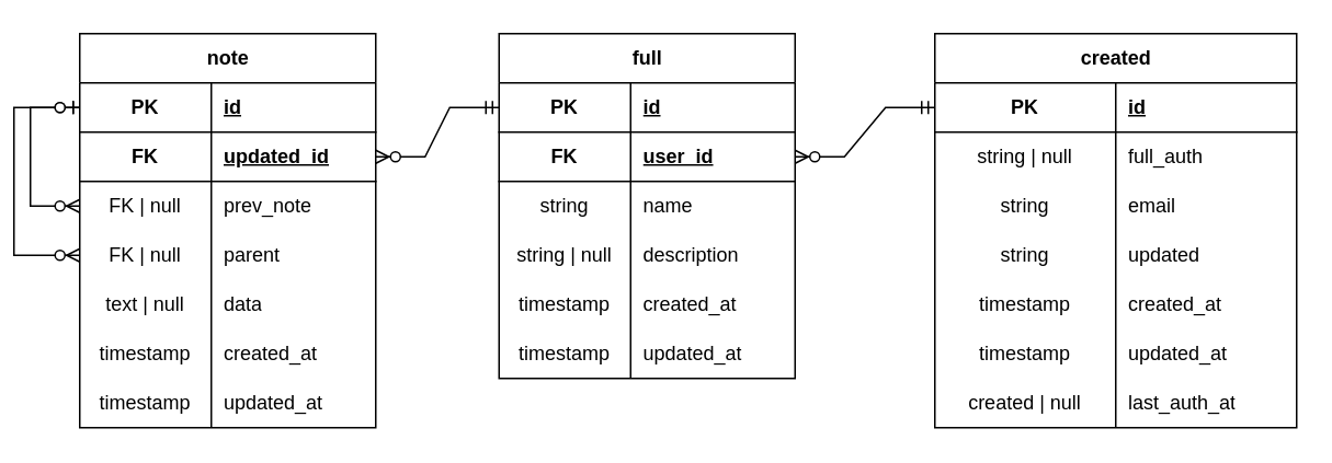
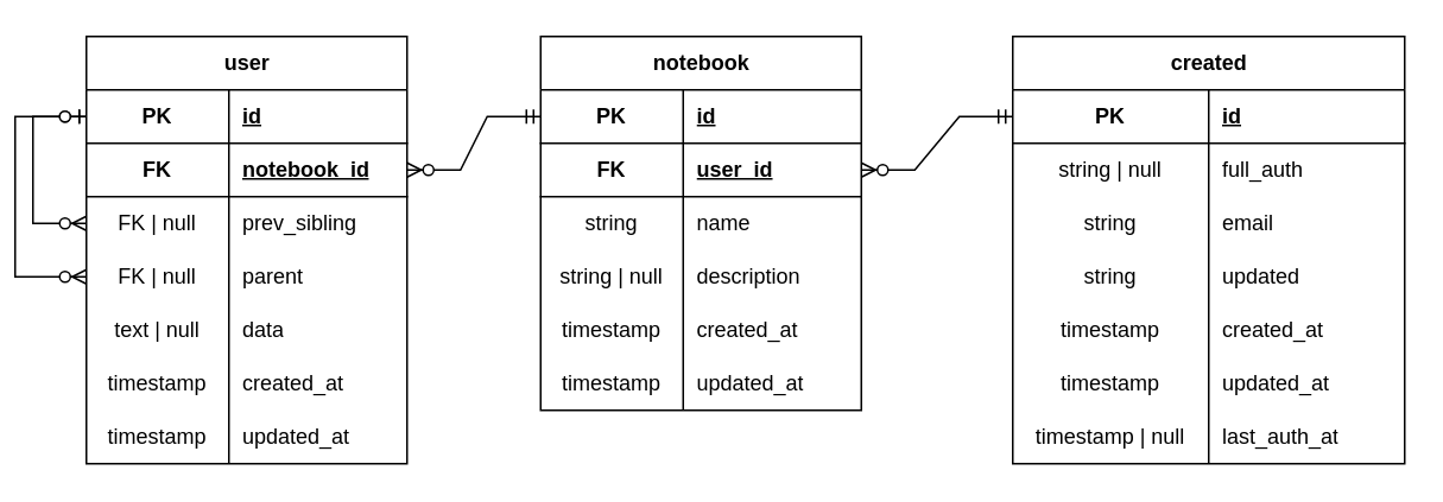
  <mxCell id="0" />
  <mxCell id="1" parent="0" />
- <mxCell id="2" value="note" style="shape=table;startSize=30;container=1;collapsible=1;childLayout=tableLayout;fixedRows=1;rowLines=0;fontStyle=1;align=center;resizeLast=1;html=1;" parent="1" vertex="1"><mxGeometry x="20" y="20" width="180" height="240" as="geometry" /></mxCell>
+ <mxCell id="2" value="user" style="shape=table;startSize=30;container=1;collapsible=1;childLayout=tableLayout;fixedRows=1;rowLines=0;fontStyle=1;align=center;resizeLast=1;html=1;" parent="1" vertex="1"><mxGeometry x="20" y="20" width="180" height="240" as="geometry" /></mxCell>
  <mxCell id="3" value="" style="shape=tableRow;horizontal=0;startSize=0;swimlaneHead=0;swimlaneBody=0;fillColor=none;collapsible=0;dropTarget=0;points=[[0,0.5],[1,0.5]];portConstraint=eastwest;top=0;left=0;right=0;bottom=1;" parent="2" vertex="1"><mxGeometry y="30" width="180" height="30" as="geometry" /></mxCell>
  <mxCell id="4" value="PK" style="shape=partialRectangle;connectable=0;fillColor=none;top=0;left=0;bottom=0;right=0;fontStyle=1;overflow=hidden;whiteSpace=wrap;html=1;" parent="3" vertex="1"><mxGeometry width="80" height="30" as="geometry"><mxRectangle width="80" height="30" as="alternateBounds" /></mxGeometry></mxCell>
  <mxCell id="5" value="id" style="shape=partialRectangle;connectable=0;fillColor=none;top=0;left=0;bottom=0;right=0;align=left;spacingLeft=6;fontStyle=5;overflow=hidden;whiteSpace=wrap;html=1;" parent="3" vertex="1"><mxGeometry x="80" width="100" height="30" as="geometry"><mxRectangle width="100" height="30" as="alternateBounds" /></mxGeometry></mxCell>
  <mxCell id="6" value="" style="shape=tableRow;horizontal=0;startSize=0;swimlaneHead=0;swimlaneBody=0;fillColor=none;collapsible=0;dropTarget=0;points=[[0,0.5],[1,0.5]];portConstraint=eastwest;top=0;left=0;right=0;bottom=1;" parent="2" vertex="1"><mxGeometry y="60" width="180" height="30" as="geometry" /></mxCell>
  <mxCell id="7" value="FK" style="shape=partialRectangle;connectable=0;fillColor=none;top=0;left=0;bottom=0;right=0;fontStyle=1;overflow=hidden;whiteSpace=wrap;html=1;" parent="6" vertex="1"><mxGeometry width="80" height="30" as="geometry"><mxRectangle width="80" height="30" as="alternateBounds" /></mxGeometry></mxCell>
- <mxCell id="8" value="updated_id" style="shape=partialRectangle;connectable=0;fillColor=none;top=0;left=0;bottom=0;right=0;align=left;spacingLeft=6;fontStyle=5;overflow=hidden;whiteSpace=wrap;html=1;" parent="6" vertex="1"><mxGeometry x="80" width="100" height="30" as="geometry"><mxRectangle width="100" height="30" as="alternateBounds" /></mxGeometry></mxCell>
+ <mxCell id="8" value="notebook_id" style="shape=partialRectangle;connectable=0;fillColor=none;top=0;left=0;bottom=0;right=0;align=left;spacingLeft=6;fontStyle=5;overflow=hidden;whiteSpace=wrap;html=1;" parent="6" vertex="1"><mxGeometry x="80" width="100" height="30" as="geometry"><mxRectangle width="100" height="30" as="alternateBounds" /></mxGeometry></mxCell>
  <mxCell id="9" value="" style="shape=tableRow;horizontal=0;startSize=0;swimlaneHead=0;swimlaneBody=0;fillColor=none;collapsible=0;dropTarget=0;points=[[0,0.5],[1,0.5]];portConstraint=eastwest;top=0;left=0;right=0;bottom=0;" parent="2" vertex="1"><mxGeometry y="90" width="180" height="30" as="geometry" /></mxCell>
  <mxCell id="10" value="FK | null" style="shape=partialRectangle;connectable=0;fillColor=none;top=0;left=0;bottom=0;right=0;editable=1;overflow=hidden;whiteSpace=wrap;html=1;" parent="9" vertex="1"><mxGeometry width="80" height="30" as="geometry"><mxRectangle width="80" height="30" as="alternateBounds" /></mxGeometry></mxCell>
- <mxCell id="11" value="prev_note" style="shape=partialRectangle;connectable=0;fillColor=none;top=0;left=0;bottom=0;right=0;align=left;spacingLeft=6;overflow=hidden;whiteSpace=wrap;html=1;" parent="9" vertex="1"><mxGeometry x="80" width="100" height="30" as="geometry"><mxRectangle width="100" height="30" as="alternateBounds" /></mxGeometry></mxCell>
+ <mxCell id="11" value="prev_sibling" style="shape=partialRectangle;connectable=0;fillColor=none;top=0;left=0;bottom=0;right=0;align=left;spacingLeft=6;overflow=hidden;whiteSpace=wrap;html=1;" parent="9" vertex="1"><mxGeometry x="80" width="100" height="30" as="geometry"><mxRectangle width="100" height="30" as="alternateBounds" /></mxGeometry></mxCell>
  <mxCell id="12" value="" style="shape=tableRow;horizontal=0;startSize=0;swimlaneHead=0;swimlaneBody=0;fillColor=none;collapsible=0;dropTarget=0;points=[[0,0.5],[1,0.5]];portConstraint=eastwest;top=0;left=0;right=0;bottom=0;" parent="2" vertex="1"><mxGeometry y="120" width="180" height="30" as="geometry" /></mxCell>
  <mxCell id="13" value="FK | null" style="shape=partialRectangle;connectable=0;fillColor=none;top=0;left=0;bottom=0;right=0;editable=1;overflow=hidden;whiteSpace=wrap;html=1;" parent="12" vertex="1"><mxGeometry width="80" height="30" as="geometry"><mxRectangle width="80" height="30" as="alternateBounds" /></mxGeometry></mxCell>
  <mxCell id="14" value="parent" style="shape=partialRectangle;connectable=0;fillColor=none;top=0;left=0;bottom=0;right=0;align=left;spacingLeft=6;overflow=hidden;whiteSpace=wrap;html=1;" parent="12" vertex="1"><mxGeometry x="80" width="100" height="30" as="geometry"><mxRectangle width="100" height="30" as="alternateBounds" /></mxGeometry></mxCell>
  <mxCell id="15" value="" style="shape=tableRow;horizontal=0;startSize=0;swimlaneHead=0;swimlaneBody=0;fillColor=none;collapsible=0;dropTarget=0;points=[[0,0.5],[1,0.5]];portConstraint=eastwest;top=0;left=0;right=0;bottom=0;" parent="2" vertex="1"><mxGeometry y="150" width="180" height="30" as="geometry" /></mxCell>
  <mxCell id="16" value="text | null" style="shape=partialRectangle;connectable=0;fillColor=none;top=0;left=0;bottom=0;right=0;editable=1;overflow=hidden;whiteSpace=wrap;html=1;" parent="15" vertex="1"><mxGeometry width="80" height="30" as="geometry"><mxRectangle width="80" height="30" as="alternateBounds" /></mxGeometry></mxCell>
  <mxCell id="17" value="data" style="shape=partialRectangle;connectable=0;fillColor=none;top=0;left=0;bottom=0;right=0;align=left;spacingLeft=6;overflow=hidden;whiteSpace=wrap;html=1;" parent="15" vertex="1"><mxGeometry x="80" width="100" height="30" as="geometry"><mxRectangle width="100" height="30" as="alternateBounds" /></mxGeometry></mxCell>
  <mxCell id="18" style="shape=tableRow;horizontal=0;startSize=0;swimlaneHead=0;swimlaneBody=0;fillColor=none;collapsible=0;dropTarget=0;points=[[0,0.5],[1,0.5]];portConstraint=eastwest;top=0;left=0;right=0;bottom=0;" parent="2" vertex="1"><mxGeometry y="180" width="180" height="30" as="geometry" /></mxCell>
  <mxCell id="19" value="timestamp" style="shape=partialRectangle;connectable=0;fillColor=none;top=0;left=0;bottom=0;right=0;editable=1;overflow=hidden;whiteSpace=wrap;html=1;" parent="18" vertex="1"><mxGeometry width="80" height="30" as="geometry"><mxRectangle width="80" height="30" as="alternateBounds" /></mxGeometry></mxCell>
  <mxCell id="20" value="created_at" style="shape=partialRectangle;connectable=0;fillColor=none;top=0;left=0;bottom=0;right=0;align=left;spacingLeft=6;overflow=hidden;whiteSpace=wrap;html=1;" parent="18" vertex="1"><mxGeometry x="80" width="100" height="30" as="geometry"><mxRectangle width="100" height="30" as="alternateBounds" /></mxGeometry></mxCell>
  <mxCell id="21" style="shape=tableRow;horizontal=0;startSize=0;swimlaneHead=0;swimlaneBody=0;fillColor=none;collapsible=0;dropTarget=0;points=[[0,0.5],[1,0.5]];portConstraint=eastwest;top=0;left=0;right=0;bottom=0;" parent="2" vertex="1"><mxGeometry y="210" width="180" height="30" as="geometry" /></mxCell>
  <mxCell id="22" value="timestamp" style="shape=partialRectangle;connectable=0;fillColor=none;top=0;left=0;bottom=0;right=0;editable=1;overflow=hidden;whiteSpace=wrap;html=1;" parent="21" vertex="1"><mxGeometry width="80" height="30" as="geometry"><mxRectangle width="80" height="30" as="alternateBounds" /></mxGeometry></mxCell>
  <mxCell id="23" value="updated_at" style="shape=partialRectangle;connectable=0;fillColor=none;top=0;left=0;bottom=0;right=0;align=left;spacingLeft=6;overflow=hidden;whiteSpace=wrap;html=1;" parent="21" vertex="1"><mxGeometry x="80" width="100" height="30" as="geometry"><mxRectangle width="100" height="30" as="alternateBounds" /></mxGeometry></mxCell>
  <mxCell id="24" value="" style="fontSize=12;html=1;endArrow=ERzeroToMany;startArrow=ERzeroToOne;rounded=0;entryX=0;entryY=0.5;entryDx=0;entryDy=0;exitX=0;exitY=0.5;exitDx=0;exitDy=0;edgeStyle=elbowEdgeStyle;" parent="2" source="3" target="9" edge="1"><mxGeometry width="100" height="100" relative="1" as="geometry"><mxPoint x="-53.6" y="90.54" as="sourcePoint" /><mxPoint x="-50" y="29.46" as="targetPoint" /><Array as="points"><mxPoint x="-30" y="80" /></Array></mxGeometry></mxCell>
  <mxCell id="25" value="" style="fontSize=12;html=1;endArrow=ERzeroToMany;startArrow=ERzeroToOne;rounded=0;entryX=0;entryY=0.5;entryDx=0;entryDy=0;exitX=0;exitY=0.5;exitDx=0;exitDy=0;edgeStyle=elbowEdgeStyle;" parent="2" source="3" target="12" edge="1"><mxGeometry width="100" height="100" relative="1" as="geometry"><mxPoint x="-10" y="75" as="sourcePoint" /><mxPoint x="-10" y="135" as="targetPoint" /><Array as="points"><mxPoint x="-40" y="110" /></Array></mxGeometry></mxCell>
- <mxCell id="26" value="full" style="shape=table;startSize=30;container=1;collapsible=1;childLayout=tableLayout;fixedRows=1;rowLines=0;fontStyle=1;align=center;resizeLast=1;html=1;" parent="1" vertex="1"><mxGeometry x="275" y="20" width="180" height="210" as="geometry" /></mxCell>
+ <mxCell id="26" value="notebook" style="shape=table;startSize=30;container=1;collapsible=1;childLayout=tableLayout;fixedRows=1;rowLines=0;fontStyle=1;align=center;resizeLast=1;html=1;" parent="1" vertex="1"><mxGeometry x="275" y="20" width="180" height="210" as="geometry" /></mxCell>
  <mxCell id="27" value="" style="shape=tableRow;horizontal=0;startSize=0;swimlaneHead=0;swimlaneBody=0;fillColor=none;collapsible=0;dropTarget=0;points=[[0,0.5],[1,0.5]];portConstraint=eastwest;top=0;left=0;right=0;bottom=1;" parent="26" vertex="1"><mxGeometry y="30" width="180" height="30" as="geometry" /></mxCell>
  <mxCell id="28" value="PK" style="shape=partialRectangle;connectable=0;fillColor=none;top=0;left=0;bottom=0;right=0;fontStyle=1;overflow=hidden;whiteSpace=wrap;html=1;" parent="27" vertex="1"><mxGeometry width="80" height="30" as="geometry"><mxRectangle width="80" height="30" as="alternateBounds" /></mxGeometry></mxCell>
  <mxCell id="29" value="id" style="shape=partialRectangle;connectable=0;fillColor=none;top=0;left=0;bottom=0;right=0;align=left;spacingLeft=6;fontStyle=5;overflow=hidden;whiteSpace=wrap;html=1;" parent="27" vertex="1"><mxGeometry x="80" width="100" height="30" as="geometry"><mxRectangle width="100" height="30" as="alternateBounds" /></mxGeometry></mxCell>
  <mxCell id="30" value="" style="shape=tableRow;horizontal=0;startSize=0;swimlaneHead=0;swimlaneBody=0;fillColor=none;collapsible=0;dropTarget=0;points=[[0,0.5],[1,0.5]];portConstraint=eastwest;top=0;left=0;right=0;bottom=1;" parent="26" vertex="1"><mxGeometry y="60" width="180" height="30" as="geometry" /></mxCell>
  <mxCell id="31" value="FK" style="shape=partialRectangle;connectable=0;fillColor=none;top=0;left=0;bottom=0;right=0;fontStyle=1;overflow=hidden;whiteSpace=wrap;html=1;" parent="30" vertex="1"><mxGeometry width="80" height="30" as="geometry"><mxRectangle width="80" height="30" as="alternateBounds" /></mxGeometry></mxCell>
  <mxCell id="32" value="user_id" style="shape=partialRectangle;connectable=0;fillColor=none;top=0;left=0;bottom=0;right=0;align=left;spacingLeft=6;fontStyle=5;overflow=hidden;whiteSpace=wrap;html=1;" parent="30" vertex="1"><mxGeometry x="80" width="100" height="30" as="geometry"><mxRectangle width="100" height="30" as="alternateBounds" /></mxGeometry></mxCell>
  <mxCell id="33" value="" style="shape=tableRow;horizontal=0;startSize=0;swimlaneHead=0;swimlaneBody=0;fillColor=none;collapsible=0;dropTarget=0;points=[[0,0.5],[1,0.5]];portConstraint=eastwest;top=0;left=0;right=0;bottom=0;" parent="26" vertex="1"><mxGeometry y="90" width="180" height="30" as="geometry" /></mxCell>
  <mxCell id="34" value="string" style="shape=partialRectangle;connectable=0;fillColor=none;top=0;left=0;bottom=0;right=0;editable=1;overflow=hidden;whiteSpace=wrap;html=1;" parent="33" vertex="1"><mxGeometry width="80" height="30" as="geometry"><mxRectangle width="80" height="30" as="alternateBounds" /></mxGeometry></mxCell>
  <mxCell id="35" value="name" style="shape=partialRectangle;connectable=0;fillColor=none;top=0;left=0;bottom=0;right=0;align=left;spacingLeft=6;overflow=hidden;whiteSpace=wrap;html=1;" parent="33" vertex="1"><mxGeometry x="80" width="100" height="30" as="geometry"><mxRectangle width="100" height="30" as="alternateBounds" /></mxGeometry></mxCell>
  <mxCell id="36" value="" style="shape=tableRow;horizontal=0;startSize=0;swimlaneHead=0;swimlaneBody=0;fillColor=none;collapsible=0;dropTarget=0;points=[[0,0.5],[1,0.5]];portConstraint=eastwest;top=0;left=0;right=0;bottom=0;" parent="26" vertex="1"><mxGeometry y="120" width="180" height="30" as="geometry" /></mxCell>
  <mxCell id="37" value="string | null" style="shape=partialRectangle;connectable=0;fillColor=none;top=0;left=0;bottom=0;right=0;editable=1;overflow=hidden;whiteSpace=wrap;html=1;" parent="36" vertex="1"><mxGeometry width="80" height="30" as="geometry"><mxRectangle width="80" height="30" as="alternateBounds" /></mxGeometry></mxCell>
  <mxCell id="38" value="description" style="shape=partialRectangle;connectable=0;fillColor=none;top=0;left=0;bottom=0;right=0;align=left;spacingLeft=6;overflow=hidden;whiteSpace=wrap;html=1;" parent="36" vertex="1"><mxGeometry x="80" width="100" height="30" as="geometry"><mxRectangle width="100" height="30" as="alternateBounds" /></mxGeometry></mxCell>
  <mxCell id="39" value="" style="shape=tableRow;horizontal=0;startSize=0;swimlaneHead=0;swimlaneBody=0;fillColor=none;collapsible=0;dropTarget=0;points=[[0,0.5],[1,0.5]];portConstraint=eastwest;top=0;left=0;right=0;bottom=0;" parent="26" vertex="1"><mxGeometry y="150" width="180" height="30" as="geometry" /></mxCell>
  <mxCell id="40" value="timestamp" style="shape=partialRectangle;connectable=0;fillColor=none;top=0;left=0;bottom=0;right=0;editable=1;overflow=hidden;whiteSpace=wrap;html=1;" parent="39" vertex="1"><mxGeometry width="80" height="30" as="geometry"><mxRectangle width="80" height="30" as="alternateBounds" /></mxGeometry></mxCell>
  <mxCell id="41" value="created_at" style="shape=partialRectangle;connectable=0;fillColor=none;top=0;left=0;bottom=0;right=0;align=left;spacingLeft=6;overflow=hidden;whiteSpace=wrap;html=1;" parent="39" vertex="1"><mxGeometry x="80" width="100" height="30" as="geometry"><mxRectangle width="100" height="30" as="alternateBounds" /></mxGeometry></mxCell>
  <mxCell id="42" style="shape=tableRow;horizontal=0;startSize=0;swimlaneHead=0;swimlaneBody=0;fillColor=none;collapsible=0;dropTarget=0;points=[[0,0.5],[1,0.5]];portConstraint=eastwest;top=0;left=0;right=0;bottom=0;" parent="26" vertex="1"><mxGeometry y="180" width="180" height="30" as="geometry" /></mxCell>
  <mxCell id="43" value="timestamp" style="shape=partialRectangle;connectable=0;fillColor=none;top=0;left=0;bottom=0;right=0;editable=1;overflow=hidden;whiteSpace=wrap;html=1;" parent="42" vertex="1"><mxGeometry width="80" height="30" as="geometry"><mxRectangle width="80" height="30" as="alternateBounds" /></mxGeometry></mxCell>
  <mxCell id="44" value="updated_at" style="shape=partialRectangle;connectable=0;fillColor=none;top=0;left=0;bottom=0;right=0;align=left;spacingLeft=6;overflow=hidden;whiteSpace=wrap;html=1;" parent="42" vertex="1"><mxGeometry x="80" width="100" height="30" as="geometry"><mxRectangle width="100" height="30" as="alternateBounds" /></mxGeometry></mxCell>
  <mxCell id="45" value="created" style="shape=table;startSize=30;container=1;collapsible=1;childLayout=tableLayout;fixedRows=1;rowLines=0;fontStyle=1;align=center;resizeLast=1;html=1;" parent="1" vertex="1"><mxGeometry x="540" y="20" width="220" height="240" as="geometry" /></mxCell>
  <mxCell id="46" value="" style="shape=tableRow;horizontal=0;startSize=0;swimlaneHead=0;swimlaneBody=0;fillColor=none;collapsible=0;dropTarget=0;points=[[0,0.5],[1,0.5]];portConstraint=eastwest;top=0;left=0;right=0;bottom=1;" parent="45" vertex="1"><mxGeometry y="30" width="220" height="30" as="geometry" /></mxCell>
  <mxCell id="47" value="PK" style="shape=partialRectangle;connectable=0;fillColor=none;top=0;left=0;bottom=0;right=0;fontStyle=1;overflow=hidden;whiteSpace=wrap;html=1;" parent="46" vertex="1"><mxGeometry width="110" height="30" as="geometry"><mxRectangle width="110" height="30" as="alternateBounds" /></mxGeometry></mxCell>
  <mxCell id="48" value="id" style="shape=partialRectangle;connectable=0;fillColor=none;top=0;left=0;bottom=0;right=0;align=left;spacingLeft=6;fontStyle=5;overflow=hidden;whiteSpace=wrap;html=1;" parent="46" vertex="1"><mxGeometry x="110" width="110" height="30" as="geometry"><mxRectangle width="110" height="30" as="alternateBounds" /></mxGeometry></mxCell>
  <mxCell id="49" value="" style="shape=tableRow;horizontal=0;startSize=0;swimlaneHead=0;swimlaneBody=0;fillColor=none;collapsible=0;dropTarget=0;points=[[0,0.5],[1,0.5]];portConstraint=eastwest;top=0;left=0;right=0;bottom=0;" parent="45" vertex="1"><mxGeometry y="60" width="220" height="30" as="geometry" /></mxCell>
  <mxCell id="50" value="string | null" style="shape=partialRectangle;connectable=0;fillColor=none;top=0;left=0;bottom=0;right=0;editable=1;overflow=hidden;whiteSpace=wrap;html=1;" parent="49" vertex="1"><mxGeometry width="110" height="30" as="geometry"><mxRectangle width="110" height="30" as="alternateBounds" /></mxGeometry></mxCell>
  <mxCell id="51" value="full_auth" style="shape=partialRectangle;connectable=0;fillColor=none;top=0;left=0;bottom=0;right=0;align=left;spacingLeft=6;overflow=hidden;whiteSpace=wrap;html=1;" parent="49" vertex="1"><mxGeometry x="110" width="110" height="30" as="geometry"><mxRectangle width="110" height="30" as="alternateBounds" /></mxGeometry></mxCell>
  <mxCell id="52" value="" style="shape=tableRow;horizontal=0;startSize=0;swimlaneHead=0;swimlaneBody=0;fillColor=none;collapsible=0;dropTarget=0;points=[[0,0.5],[1,0.5]];portConstraint=eastwest;top=0;left=0;right=0;bottom=0;" parent="45" vertex="1"><mxGeometry y="90" width="220" height="30" as="geometry" /></mxCell>
  <mxCell id="53" value="string" style="shape=partialRectangle;connectable=0;fillColor=none;top=0;left=0;bottom=0;right=0;editable=1;overflow=hidden;whiteSpace=wrap;html=1;" parent="52" vertex="1"><mxGeometry width="110" height="30" as="geometry"><mxRectangle width="110" height="30" as="alternateBounds" /></mxGeometry></mxCell>
  <mxCell id="54" value="email" style="shape=partialRectangle;connectable=0;fillColor=none;top=0;left=0;bottom=0;right=0;align=left;spacingLeft=6;overflow=hidden;whiteSpace=wrap;html=1;" parent="52" vertex="1"><mxGeometry x="110" width="110" height="30" as="geometry"><mxRectangle width="110" height="30" as="alternateBounds" /></mxGeometry></mxCell>
  <mxCell id="55" value="" style="shape=tableRow;horizontal=0;startSize=0;swimlaneHead=0;swimlaneBody=0;fillColor=none;collapsible=0;dropTarget=0;points=[[0,0.5],[1,0.5]];portConstraint=eastwest;top=0;left=0;right=0;bottom=0;" parent="45" vertex="1"><mxGeometry y="120" width="220" height="30" as="geometry" /></mxCell>
  <mxCell id="56" value="string" style="shape=partialRectangle;connectable=0;fillColor=none;top=0;left=0;bottom=0;right=0;editable=1;overflow=hidden;whiteSpace=wrap;html=1;" parent="55" vertex="1"><mxGeometry width="110" height="30" as="geometry"><mxRectangle width="110" height="30" as="alternateBounds" /></mxGeometry></mxCell>
  <mxCell id="57" value="updated" style="shape=partialRectangle;connectable=0;fillColor=none;top=0;left=0;bottom=0;right=0;align=left;spacingLeft=6;overflow=hidden;whiteSpace=wrap;html=1;" parent="55" vertex="1"><mxGeometry x="110" width="110" height="30" as="geometry"><mxRectangle width="110" height="30" as="alternateBounds" /></mxGeometry></mxCell>
  <mxCell id="58" value="" style="shape=tableRow;horizontal=0;startSize=0;swimlaneHead=0;swimlaneBody=0;fillColor=none;collapsible=0;dropTarget=0;points=[[0,0.5],[1,0.5]];portConstraint=eastwest;top=0;left=0;right=0;bottom=0;" parent="45" vertex="1"><mxGeometry y="150" width="220" height="30" as="geometry" /></mxCell>
  <mxCell id="59" value="timestamp" style="shape=partialRectangle;connectable=0;fillColor=none;top=0;left=0;bottom=0;right=0;editable=1;overflow=hidden;whiteSpace=wrap;html=1;" parent="58" vertex="1"><mxGeometry width="110" height="30" as="geometry"><mxRectangle width="110" height="30" as="alternateBounds" /></mxGeometry></mxCell>
  <mxCell id="60" value="created_at" style="shape=partialRectangle;connectable=0;fillColor=none;top=0;left=0;bottom=0;right=0;align=left;spacingLeft=6;overflow=hidden;whiteSpace=wrap;html=1;" parent="58" vertex="1"><mxGeometry x="110" width="110" height="30" as="geometry"><mxRectangle width="110" height="30" as="alternateBounds" /></mxGeometry></mxCell>
  <mxCell id="61" value="" style="shape=tableRow;horizontal=0;startSize=0;swimlaneHead=0;swimlaneBody=0;fillColor=none;collapsible=0;dropTarget=0;points=[[0,0.5],[1,0.5]];portConstraint=eastwest;top=0;left=0;right=0;bottom=0;" parent="45" vertex="1"><mxGeometry y="180" width="220" height="30" as="geometry" /></mxCell>
  <mxCell id="62" value="timestamp" style="shape=partialRectangle;connectable=0;fillColor=none;top=0;left=0;bottom=0;right=0;editable=1;overflow=hidden;whiteSpace=wrap;html=1;" parent="61" vertex="1"><mxGeometry width="110" height="30" as="geometry"><mxRectangle width="110" height="30" as="alternateBounds" /></mxGeometry></mxCell>
  <mxCell id="63" value="updated_at" style="shape=partialRectangle;connectable=0;fillColor=none;top=0;left=0;bottom=0;right=0;align=left;spacingLeft=6;overflow=hidden;whiteSpace=wrap;html=1;" parent="61" vertex="1"><mxGeometry x="110" width="110" height="30" as="geometry"><mxRectangle width="110" height="30" as="alternateBounds" /></mxGeometry></mxCell>
  <mxCell id="64" style="shape=tableRow;horizontal=0;startSize=0;swimlaneHead=0;swimlaneBody=0;fillColor=none;collapsible=0;dropTarget=0;points=[[0,0.5],[1,0.5]];portConstraint=eastwest;top=0;left=0;right=0;bottom=0;" parent="45" vertex="1"><mxGeometry y="210" width="220" height="30" as="geometry" /></mxCell>
- <mxCell id="65" value="created | null" style="shape=partialRectangle;connectable=0;fillColor=none;top=0;left=0;bottom=0;right=0;editable=1;overflow=hidden;whiteSpace=wrap;html=1;" parent="64" vertex="1"><mxGeometry width="110" height="30" as="geometry"><mxRectangle width="110" height="30" as="alternateBounds" /></mxGeometry></mxCell>
+ <mxCell id="65" value="timestamp | null" style="shape=partialRectangle;connectable=0;fillColor=none;top=0;left=0;bottom=0;right=0;editable=1;overflow=hidden;whiteSpace=wrap;html=1;" parent="64" vertex="1"><mxGeometry width="110" height="30" as="geometry"><mxRectangle width="110" height="30" as="alternateBounds" /></mxGeometry></mxCell>
  <mxCell id="66" value="last_auth_at" style="shape=partialRectangle;connectable=0;fillColor=none;top=0;left=0;bottom=0;right=0;align=left;spacingLeft=6;overflow=hidden;whiteSpace=wrap;html=1;" parent="64" vertex="1"><mxGeometry x="110" width="110" height="30" as="geometry"><mxRectangle width="110" height="30" as="alternateBounds" /></mxGeometry></mxCell>
  <mxCell id="67" value="" style="edgeStyle=entityRelationEdgeStyle;fontSize=12;html=1;endArrow=ERzeroToMany;startArrow=ERmandOne;rounded=0;exitX=0;exitY=0.5;exitDx=0;exitDy=0;entryX=1;entryY=0.5;entryDx=0;entryDy=0;movable=1;resizable=1;rotatable=1;deletable=1;editable=1;locked=0;connectable=1;" parent="1" source="46" target="30" edge="1"><mxGeometry width="100" height="100" relative="1" as="geometry"><mxPoint x="540" y="290" as="sourcePoint" /><mxPoint x="640" y="190" as="targetPoint" /><Array as="points"><mxPoint x="510" y="80" /><mxPoint x="500" y="90" /></Array></mxGeometry></mxCell>
  <mxCell id="68" value="" style="shape=tableRow;horizontal=0;startSize=0;swimlaneHead=0;swimlaneBody=0;fillColor=none;collapsible=0;dropTarget=0;points=[[0,0.5],[1,0.5]];portConstraint=eastwest;top=0;left=0;right=0;bottom=0;" parent="1" vertex="1"><mxGeometry x="275" y="200" width="180" height="30" as="geometry" /></mxCell>
  <mxCell id="69" value="" style="shape=tableRow;horizontal=0;startSize=0;swimlaneHead=0;swimlaneBody=0;fillColor=none;collapsible=0;dropTarget=0;points=[[0,0.5],[1,0.5]];portConstraint=eastwest;top=0;left=0;right=0;bottom=0;" parent="1" vertex="1"><mxGeometry x="20" y="200" width="180" height="30" as="geometry" /></mxCell>
  <mxCell id="70" value="" style="shape=tableRow;horizontal=0;startSize=0;swimlaneHead=0;swimlaneBody=0;fillColor=none;collapsible=0;dropTarget=0;points=[[0,0.5],[1,0.5]];portConstraint=eastwest;top=0;left=0;right=0;bottom=0;" parent="1" vertex="1"><mxGeometry x="20" y="230" width="180" height="30" as="geometry" /></mxCell>
  <mxCell id="71" value="" style="edgeStyle=entityRelationEdgeStyle;fontSize=12;html=1;endArrow=ERzeroToMany;startArrow=ERmandOne;rounded=0;entryX=1;entryY=0.5;entryDx=0;entryDy=0;exitX=0;exitY=0.5;exitDx=0;exitDy=0;" parent="1" source="27" target="6" edge="1"><mxGeometry width="100" height="100" relative="1" as="geometry"><mxPoint x="320" y="350" as="sourcePoint" /><mxPoint x="420" y="250" as="targetPoint" /></mxGeometry></mxCell>
